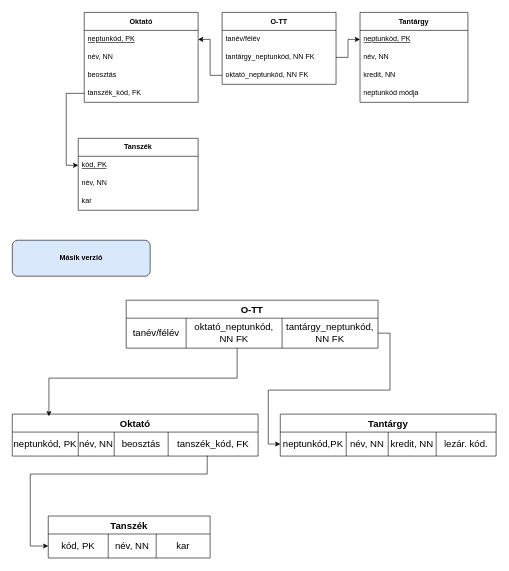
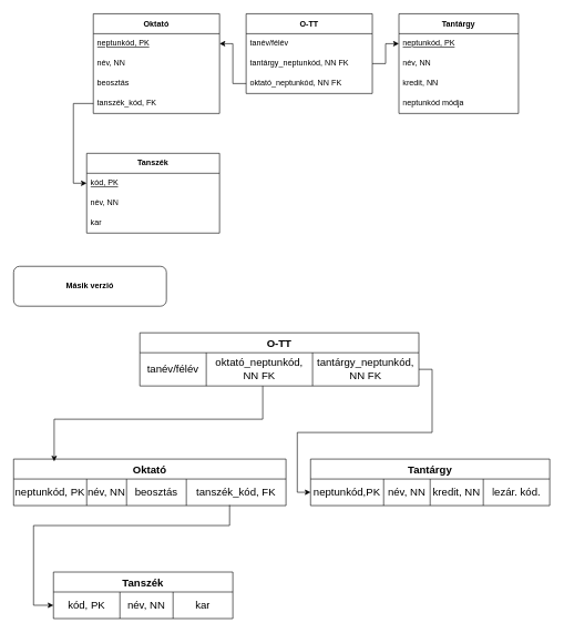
  <mxCell id="0" />
  <mxCell id="1" parent="0" />
  <mxCell id="2" value="&lt;b&gt;Tanszék&lt;/b&gt;" style="swimlane;fontStyle=0;childLayout=stackLayout;horizontal=1;startSize=30;horizontalStack=0;resizeParent=1;resizeParentMax=0;resizeLast=0;collapsible=1;marginBottom=0;whiteSpace=wrap;html=1;" parent="1" vertex="1"><mxGeometry x="130" y="230" width="200" height="120" as="geometry" /></mxCell>
  <mxCell id="3" value="&lt;u&gt;kód, PK&lt;/u&gt;" style="text;strokeColor=none;fillColor=none;align=left;verticalAlign=middle;spacingLeft=4;spacingRight=4;overflow=hidden;points=[[0,0.5],[1,0.5]];portConstraint=eastwest;rotatable=0;whiteSpace=wrap;html=1;" parent="2" vertex="1"><mxGeometry y="30" width="200" height="30" as="geometry" /></mxCell>
  <mxCell id="4" value="név, NN" style="text;strokeColor=none;fillColor=none;align=left;verticalAlign=middle;spacingLeft=4;spacingRight=4;overflow=hidden;points=[[0,0.5],[1,0.5]];portConstraint=eastwest;rotatable=0;whiteSpace=wrap;html=1;" parent="2" vertex="1"><mxGeometry y="60" width="200" height="30" as="geometry" /></mxCell>
  <mxCell id="5" value="kar" style="text;strokeColor=none;fillColor=none;align=left;verticalAlign=middle;spacingLeft=4;spacingRight=4;overflow=hidden;points=[[0,0.5],[1,0.5]];portConstraint=eastwest;rotatable=0;whiteSpace=wrap;html=1;" parent="2" vertex="1"><mxGeometry y="90" width="200" height="30" as="geometry" /></mxCell>
  <mxCell id="6" value="&lt;b&gt;Tantárgy&lt;/b&gt;" style="swimlane;fontStyle=0;childLayout=stackLayout;horizontal=1;startSize=30;horizontalStack=0;resizeParent=1;resizeParentMax=0;resizeLast=0;collapsible=1;marginBottom=0;whiteSpace=wrap;html=1;" parent="1" vertex="1"><mxGeometry x="600" y="20" width="180" height="150" as="geometry" /></mxCell>
  <mxCell id="7" value="&lt;u&gt;neptunkód, PK&lt;/u&gt;" style="text;strokeColor=none;fillColor=none;align=left;verticalAlign=middle;spacingLeft=4;spacingRight=4;overflow=hidden;points=[[0,0.5],[1,0.5]];portConstraint=eastwest;rotatable=0;whiteSpace=wrap;html=1;" parent="6" vertex="1"><mxGeometry y="30" width="180" height="30" as="geometry" /></mxCell>
  <mxCell id="8" value="név, NN" style="text;strokeColor=none;fillColor=none;align=left;verticalAlign=middle;spacingLeft=4;spacingRight=4;overflow=hidden;points=[[0,0.5],[1,0.5]];portConstraint=eastwest;rotatable=0;whiteSpace=wrap;html=1;" parent="6" vertex="1"><mxGeometry y="60" width="180" height="30" as="geometry" /></mxCell>
  <mxCell id="9" value="kredit, NN" style="text;strokeColor=none;fillColor=none;align=left;verticalAlign=middle;spacingLeft=4;spacingRight=4;overflow=hidden;points=[[0,0.5],[1,0.5]];portConstraint=eastwest;rotatable=0;whiteSpace=wrap;html=1;" parent="6" vertex="1"><mxGeometry y="90" width="180" height="30" as="geometry" /></mxCell>
  <mxCell id="10" value="neptunkód módja" style="text;strokeColor=none;fillColor=none;align=left;verticalAlign=middle;spacingLeft=4;spacingRight=4;overflow=hidden;points=[[0,0.5],[1,0.5]];portConstraint=eastwest;rotatable=0;whiteSpace=wrap;html=1;" parent="6" vertex="1"><mxGeometry y="120" width="180" height="30" as="geometry" /></mxCell>
  <mxCell id="11" value="&lt;b&gt;Oktató&lt;/b&gt;" style="swimlane;fontStyle=0;childLayout=stackLayout;horizontal=1;startSize=30;horizontalStack=0;resizeParent=1;resizeParentMax=0;resizeLast=0;collapsible=1;marginBottom=0;whiteSpace=wrap;html=1;" parent="1" vertex="1"><mxGeometry x="140" y="20" width="190" height="150" as="geometry" /></mxCell>
  <mxCell id="12" value="&lt;u&gt;neptunkód, PK&lt;/u&gt;" style="text;strokeColor=none;fillColor=none;align=left;verticalAlign=middle;spacingLeft=4;spacingRight=4;overflow=hidden;points=[[0,0.5],[1,0.5]];portConstraint=eastwest;rotatable=0;whiteSpace=wrap;html=1;" parent="11" vertex="1"><mxGeometry y="30" width="190" height="30" as="geometry" /></mxCell>
  <mxCell id="13" value="név, NN" style="text;strokeColor=none;fillColor=none;align=left;verticalAlign=middle;spacingLeft=4;spacingRight=4;overflow=hidden;points=[[0,0.5],[1,0.5]];portConstraint=eastwest;rotatable=0;whiteSpace=wrap;html=1;" parent="11" vertex="1"><mxGeometry y="60" width="190" height="30" as="geometry" /></mxCell>
  <mxCell id="14" value="beosztás" style="text;strokeColor=none;fillColor=none;align=left;verticalAlign=middle;spacingLeft=4;spacingRight=4;overflow=hidden;points=[[0,0.5],[1,0.5]];portConstraint=eastwest;rotatable=0;whiteSpace=wrap;html=1;" parent="11" vertex="1"><mxGeometry y="90" width="190" height="30" as="geometry" /></mxCell>
  <mxCell id="15" value="tanszék_kód, FK" style="text;strokeColor=none;fillColor=none;align=left;verticalAlign=middle;spacingLeft=4;spacingRight=4;overflow=hidden;points=[[0,0.5],[1,0.5]];portConstraint=eastwest;rotatable=0;whiteSpace=wrap;html=1;" parent="11" vertex="1"><mxGeometry y="120" width="190" height="30" as="geometry" /></mxCell>
  <mxCell id="16" value="&lt;b&gt;O-TT&lt;/b&gt;" style="swimlane;fontStyle=0;childLayout=stackLayout;horizontal=1;startSize=30;horizontalStack=0;resizeParent=1;resizeParentMax=0;resizeLast=0;collapsible=1;marginBottom=0;whiteSpace=wrap;html=1;" parent="1" vertex="1"><mxGeometry x="370" y="20" width="190" height="120" as="geometry" /></mxCell>
  <mxCell id="17" value="tanév/félév" style="text;strokeColor=none;fillColor=none;align=left;verticalAlign=middle;spacingLeft=4;spacingRight=4;overflow=hidden;points=[[0,0.5],[1,0.5]];portConstraint=eastwest;rotatable=0;whiteSpace=wrap;html=1;" parent="16" vertex="1"><mxGeometry y="30" width="190" height="30" as="geometry" /></mxCell>
  <mxCell id="18" value="tantárgy_neptunkód, NN FK" style="text;strokeColor=none;fillColor=none;align=left;verticalAlign=middle;spacingLeft=4;spacingRight=4;overflow=hidden;points=[[0,0.5],[1,0.5]];portConstraint=eastwest;rotatable=0;whiteSpace=wrap;html=1;" parent="16" vertex="1"><mxGeometry y="60" width="190" height="30" as="geometry" /></mxCell>
  <mxCell id="19" value="oktató_neptunkód, NN FK" style="text;strokeColor=none;fillColor=none;align=left;verticalAlign=middle;spacingLeft=4;spacingRight=4;overflow=hidden;points=[[0,0.5],[1,0.5]];portConstraint=eastwest;rotatable=0;whiteSpace=wrap;html=1;" parent="16" vertex="1"><mxGeometry y="90" width="190" height="30" as="geometry" /></mxCell>
  <mxCell id="20" style="edgeStyle=orthogonalEdgeStyle;rounded=0;orthogonalLoop=1;jettySize=auto;html=1;entryX=0;entryY=0.5;entryDx=0;entryDy=0;" parent="1" source="15" target="3" edge="1"><mxGeometry relative="1" as="geometry" /></mxCell>
  <mxCell id="21" style="edgeStyle=orthogonalEdgeStyle;rounded=0;orthogonalLoop=1;jettySize=auto;html=1;entryX=1;entryY=0.5;entryDx=0;entryDy=0;" parent="1" source="19" target="12" edge="1"><mxGeometry relative="1" as="geometry" /></mxCell>
  <mxCell id="22" style="edgeStyle=orthogonalEdgeStyle;rounded=0;orthogonalLoop=1;jettySize=auto;html=1;entryX=0;entryY=0.5;entryDx=0;entryDy=0;" parent="1" source="18" target="7" edge="1"><mxGeometry relative="1" as="geometry" /></mxCell>
- <mxCell id="23" value="Másik verzió" style="rounded=1;whiteSpace=wrap;html=1;fontStyle=1;fillColor=#dae8fc;" parent="1" vertex="1"><mxGeometry x="20" y="400" width="230" height="60" as="geometry" /></mxCell>
+ <mxCell id="23" value="Másik verzió" style="rounded=1;whiteSpace=wrap;html=1;fontStyle=1" parent="1" vertex="1"><mxGeometry x="20" y="400" width="230" height="60" as="geometry" /></mxCell>
  <mxCell id="24" value="Tantárgy" style="shape=table;startSize=30;container=1;collapsible=0;childLayout=tableLayout;strokeColor=default;fontSize=16;fontStyle=1" parent="1" vertex="1"><mxGeometry x="467" y="690" width="360" height="70" as="geometry" /></mxCell>
  <mxCell id="25" value="" style="shape=tableRow;horizontal=0;startSize=0;swimlaneHead=0;swimlaneBody=0;strokeColor=inherit;top=0;left=0;bottom=0;right=0;collapsible=0;dropTarget=0;fillColor=none;points=[[0,0.5],[1,0.5]];portConstraint=eastwest;fontSize=16;" parent="24" vertex="1"><mxGeometry y="30" width="360" height="40" as="geometry" /></mxCell>
  <mxCell id="26" value="neptunkód,PK" style="shape=partialRectangle;html=1;whiteSpace=wrap;connectable=0;strokeColor=inherit;overflow=hidden;fillColor=none;top=0;left=0;bottom=0;right=0;pointerEvents=1;fontSize=16;" parent="25" vertex="1"><mxGeometry width="110" height="40" as="geometry"><mxRectangle width="110" height="40" as="alternateBounds" /></mxGeometry></mxCell>
  <mxCell id="27" value="név, NN" style="shape=partialRectangle;html=1;whiteSpace=wrap;connectable=0;strokeColor=inherit;overflow=hidden;fillColor=none;top=0;left=0;bottom=0;right=0;pointerEvents=1;fontSize=16;" parent="25" vertex="1"><mxGeometry x="110" width="70" height="40" as="geometry"><mxRectangle width="70" height="40" as="alternateBounds" /></mxGeometry></mxCell>
  <mxCell id="28" value="kredit, NN" style="shape=partialRectangle;html=1;whiteSpace=wrap;connectable=0;strokeColor=inherit;overflow=hidden;fillColor=none;top=0;left=0;bottom=0;right=0;pointerEvents=1;fontSize=16;" parent="25" vertex="1"><mxGeometry x="180" width="80" height="40" as="geometry"><mxRectangle width="80" height="40" as="alternateBounds" /></mxGeometry></mxCell>
  <mxCell id="29" value="lezár. kód." style="shape=partialRectangle;html=1;whiteSpace=wrap;connectable=0;strokeColor=inherit;overflow=hidden;fillColor=none;top=0;left=0;bottom=0;right=0;pointerEvents=1;fontSize=16;" parent="25" vertex="1"><mxGeometry x="260" width="100" height="40" as="geometry"><mxRectangle width="100" height="40" as="alternateBounds" /></mxGeometry></mxCell>
  <mxCell id="30" value="O-TT" style="shape=table;startSize=30;container=1;collapsible=0;childLayout=tableLayout;strokeColor=default;fontSize=16;fontStyle=1" parent="1" vertex="1"><mxGeometry x="210" y="500" width="420" height="80" as="geometry" /></mxCell>
  <mxCell id="31" value="" style="shape=tableRow;horizontal=0;startSize=0;swimlaneHead=0;swimlaneBody=0;strokeColor=inherit;top=0;left=0;bottom=0;right=0;collapsible=0;dropTarget=0;fillColor=none;points=[[0,0.5],[1,0.5]];portConstraint=eastwest;fontSize=16;" parent="30" vertex="1"><mxGeometry y="30" width="420" height="50" as="geometry" /></mxCell>
  <mxCell id="32" value="tanév/félév" style="shape=partialRectangle;html=1;whiteSpace=wrap;connectable=0;strokeColor=inherit;overflow=hidden;fillColor=none;top=0;left=0;bottom=0;right=0;pointerEvents=1;fontSize=16;" parent="31" vertex="1"><mxGeometry width="100" height="50" as="geometry"><mxRectangle width="100" height="50" as="alternateBounds" /></mxGeometry></mxCell>
  <mxCell id="33" value="oktató_neptunkód, NN FK" style="shape=partialRectangle;html=1;whiteSpace=wrap;connectable=0;strokeColor=inherit;overflow=hidden;fillColor=none;top=0;left=0;bottom=0;right=0;pointerEvents=1;fontSize=16;" parent="31" vertex="1"><mxGeometry x="100" width="160" height="50" as="geometry"><mxRectangle width="160" height="50" as="alternateBounds" /></mxGeometry></mxCell>
  <mxCell id="34" value="tantárgy_neptunkód, NN FK" style="shape=partialRectangle;html=1;whiteSpace=wrap;connectable=0;strokeColor=inherit;overflow=hidden;fillColor=none;top=0;left=0;bottom=0;right=0;pointerEvents=1;fontSize=16;" parent="31" vertex="1"><mxGeometry x="260" width="160" height="50" as="geometry"><mxRectangle width="160" height="50" as="alternateBounds" /></mxGeometry></mxCell>
  <mxCell id="35" style="edgeStyle=orthogonalEdgeStyle;rounded=0;orthogonalLoop=1;jettySize=auto;html=1;entryX=0;entryY=0.5;entryDx=0;entryDy=0;" parent="1" source="31" target="25" edge="1"><mxGeometry relative="1" as="geometry" /></mxCell>
  <mxCell id="36" value="Oktató" style="shape=table;startSize=30;container=1;collapsible=0;childLayout=tableLayout;strokeColor=default;fontSize=16;fontStyle=1" parent="1" vertex="1"><mxGeometry x="20" y="690" width="410" height="70" as="geometry" /></mxCell>
  <mxCell id="37" value="" style="shape=tableRow;horizontal=0;startSize=0;swimlaneHead=0;swimlaneBody=0;strokeColor=inherit;top=0;left=0;bottom=0;right=0;collapsible=0;dropTarget=0;fillColor=none;points=[[0,0.5],[1,0.5]];portConstraint=eastwest;fontSize=16;" parent="36" vertex="1"><mxGeometry y="30" width="410" height="40" as="geometry" /></mxCell>
  <mxCell id="38" value="neptunkód, PK" style="shape=partialRectangle;html=1;whiteSpace=wrap;connectable=0;strokeColor=inherit;overflow=hidden;fillColor=none;top=0;left=0;bottom=0;right=0;pointerEvents=1;fontSize=16;" parent="37" vertex="1"><mxGeometry width="110" height="40" as="geometry"><mxRectangle width="110" height="40" as="alternateBounds" /></mxGeometry></mxCell>
  <mxCell id="39" value="név, NN" style="shape=partialRectangle;html=1;whiteSpace=wrap;connectable=0;strokeColor=inherit;overflow=hidden;fillColor=none;top=0;left=0;bottom=0;right=0;pointerEvents=1;fontSize=16;" parent="37" vertex="1"><mxGeometry x="110" width="60" height="40" as="geometry"><mxRectangle width="60" height="40" as="alternateBounds" /></mxGeometry></mxCell>
  <mxCell id="40" value="beosztás" style="shape=partialRectangle;html=1;whiteSpace=wrap;connectable=0;strokeColor=inherit;overflow=hidden;fillColor=none;top=0;left=0;bottom=0;right=0;pointerEvents=1;fontSize=16;" parent="37" vertex="1"><mxGeometry x="170" width="90" height="40" as="geometry"><mxRectangle width="90" height="40" as="alternateBounds" /></mxGeometry></mxCell>
  <mxCell id="41" value="tanszék_kód, FK" style="shape=partialRectangle;html=1;whiteSpace=wrap;connectable=0;strokeColor=inherit;overflow=hidden;fillColor=none;top=0;left=0;bottom=0;right=0;pointerEvents=1;fontSize=16;" parent="37" vertex="1"><mxGeometry x="260" width="150" height="40" as="geometry"><mxRectangle width="150" height="40" as="alternateBounds" /></mxGeometry></mxCell>
  <mxCell id="42" value="Tanszék" style="shape=table;startSize=30;container=1;collapsible=0;childLayout=tableLayout;strokeColor=default;fontSize=16;fontStyle=1" parent="1" vertex="1"><mxGeometry x="80" y="860" width="270" height="70" as="geometry" /></mxCell>
  <mxCell id="43" value="" style="shape=tableRow;horizontal=0;startSize=0;swimlaneHead=0;swimlaneBody=0;strokeColor=inherit;top=0;left=0;bottom=0;right=0;collapsible=0;dropTarget=0;fillColor=none;points=[[0,0.5],[1,0.5]];portConstraint=eastwest;fontSize=16;" parent="42" vertex="1"><mxGeometry y="30" width="270" height="40" as="geometry" /></mxCell>
  <mxCell id="44" value="kód, PK" style="shape=partialRectangle;html=1;whiteSpace=wrap;connectable=0;strokeColor=inherit;overflow=hidden;fillColor=none;top=0;left=0;bottom=0;right=0;pointerEvents=1;fontSize=16;" parent="43" vertex="1"><mxGeometry width="100" height="40" as="geometry"><mxRectangle width="100" height="40" as="alternateBounds" /></mxGeometry></mxCell>
  <mxCell id="45" value="név, NN" style="shape=partialRectangle;html=1;whiteSpace=wrap;connectable=0;strokeColor=inherit;overflow=hidden;fillColor=none;top=0;left=0;bottom=0;right=0;pointerEvents=1;fontSize=16;" parent="43" vertex="1"><mxGeometry x="100" width="80" height="40" as="geometry"><mxRectangle width="80" height="40" as="alternateBounds" /></mxGeometry></mxCell>
  <mxCell id="46" value="kar" style="shape=partialRectangle;html=1;whiteSpace=wrap;connectable=0;strokeColor=inherit;overflow=hidden;fillColor=none;top=0;left=0;bottom=0;right=0;pointerEvents=1;fontSize=16;" parent="43" vertex="1"><mxGeometry x="180" width="90" height="40" as="geometry"><mxRectangle width="90" height="40" as="alternateBounds" /></mxGeometry></mxCell>
  <mxCell id="47" style="edgeStyle=orthogonalEdgeStyle;rounded=0;orthogonalLoop=1;jettySize=auto;html=1;entryX=0.149;entryY=0.051;entryDx=0;entryDy=0;entryPerimeter=0;" parent="1" target="36" edge="1"><mxGeometry relative="1" as="geometry"><mxPoint x="395" y="580" as="sourcePoint" /><mxPoint x="340" y="825" as="targetPoint" /><Array as="points"><mxPoint x="395" y="630" /><mxPoint x="81" y="630" /></Array></mxGeometry></mxCell>
  <mxCell id="48" style="edgeStyle=orthogonalEdgeStyle;rounded=0;orthogonalLoop=1;jettySize=auto;html=1;exitX=0.793;exitY=0.98;exitDx=0;exitDy=0;exitPerimeter=0;entryX=0;entryY=0.5;entryDx=0;entryDy=0;" parent="1" source="37" target="43" edge="1"><mxGeometry relative="1" as="geometry"><mxPoint x="454" y="740" as="sourcePoint" /><mxPoint x="50" y="930" as="targetPoint" /><Array as="points"><mxPoint x="345" y="790" /><mxPoint x="50" y="790" /><mxPoint x="50" y="910" /></Array></mxGeometry></mxCell>
